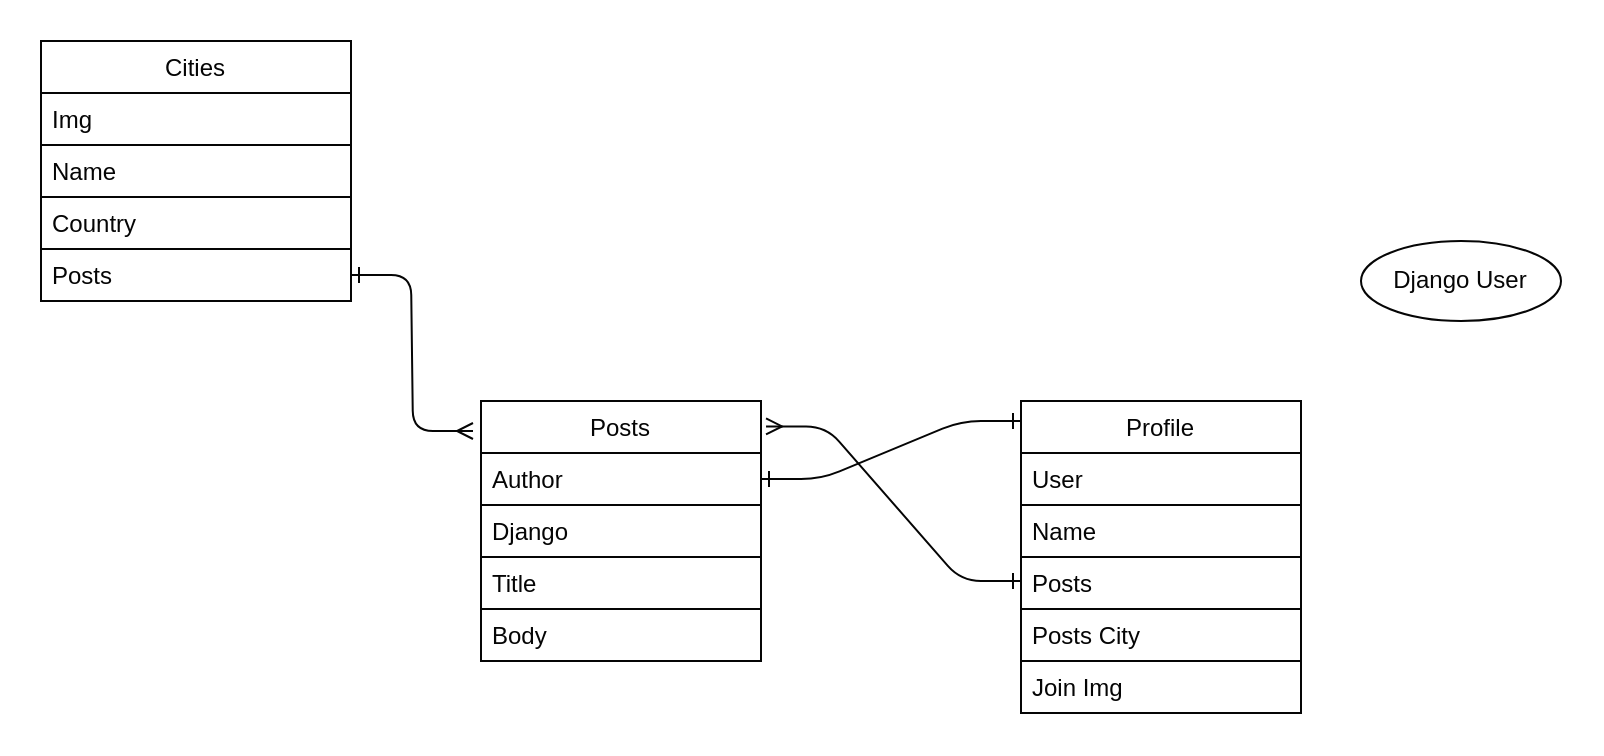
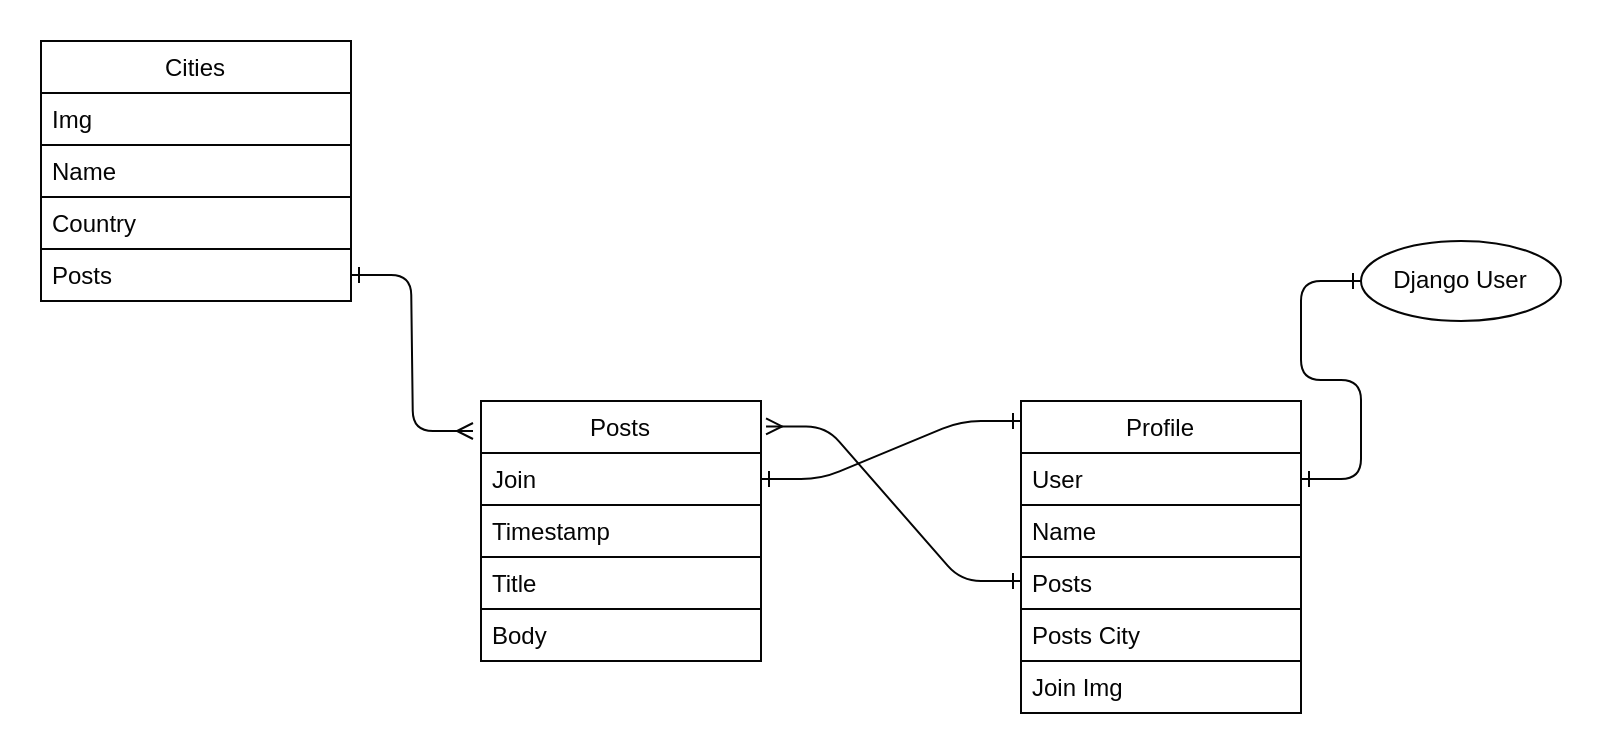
  <mxCell id="0" />
  <mxCell id="1" value="Background" parent="0" />
  <mxCell id="2" value="Content" parent="0" />
  <mxCell id="3" value="" style="edgeStyle=entityRelationEdgeStyle;fontSize=12;html=1;endArrow=ERmany;exitX=1;exitY=0.5;exitDx=0;exitDy=0;endFill=0;startArrow=ERone;startFill=0;strokeColor=#050505;fontColor=#050505;" edge="1" parent="2" source="9"><mxGeometry width="100" height="100" relative="1" as="geometry"><mxPoint x="450" y="270" as="sourcePoint" /><mxPoint x="236" y="215" as="targetPoint" /></mxGeometry></mxCell>
  <mxCell id="4" value="Django User" style="ellipse;whiteSpace=wrap;html=1;align=center;strokeColor=#050505;fontColor=#050505;fillColor=none;" vertex="1" parent="2"><mxGeometry x="680" y="120" width="100" height="40" as="geometry" /></mxCell>
  <mxCell id="5" value="Cities" style="swimlane;fontStyle=0;childLayout=stackLayout;horizontal=1;startSize=26;horizontalStack=0;resizeParent=1;resizeParentMax=0;resizeLast=0;collapsible=1;marginBottom=0;strokeColor=#050505;fontColor=#050505;fillColor=none;" vertex="1" parent="2"><mxGeometry x="20" y="20" width="155" height="130" as="geometry" /></mxCell>
  <mxCell id="6" value="Img&#10;" style="text;align=left;verticalAlign=top;spacingLeft=4;spacingRight=4;overflow=hidden;rotatable=0;points=[[0,0.5],[1,0.5]];portConstraint=eastwest;strokeColor=#050505;fontColor=#050505;" vertex="1" parent="5"><mxGeometry y="26" width="155" height="26" as="geometry" /></mxCell>
  <mxCell id="7" value="Name" style="text;align=left;verticalAlign=top;spacingLeft=4;spacingRight=4;overflow=hidden;rotatable=0;points=[[0,0.5],[1,0.5]];portConstraint=eastwest;strokeColor=#050505;fontColor=#050505;" vertex="1" parent="5"><mxGeometry y="52" width="155" height="26" as="geometry" /></mxCell>
  <mxCell id="8" value="Country" style="text;align=left;verticalAlign=top;spacingLeft=4;spacingRight=4;overflow=hidden;rotatable=0;points=[[0,0.5],[1,0.5]];portConstraint=eastwest;strokeColor=#050505;fontColor=#050505;" vertex="1" parent="5"><mxGeometry y="78" width="155" height="26" as="geometry" /></mxCell>
  <mxCell id="9" value="Posts" style="text;align=left;verticalAlign=top;spacingLeft=4;spacingRight=4;overflow=hidden;rotatable=0;points=[[0,0.5],[1,0.5]];portConstraint=eastwest;strokeColor=#050505;fontColor=#050505;" vertex="1" parent="5"><mxGeometry y="104" width="155" height="26" as="geometry" /></mxCell>
  <mxCell id="10" value="Posts" style="swimlane;fontStyle=0;childLayout=stackLayout;horizontal=1;startSize=26;horizontalStack=0;resizeParent=1;resizeParentMax=0;resizeLast=0;collapsible=1;marginBottom=0;strokeColor=#050505;fontColor=#050505;fillColor=none;" vertex="1" parent="2"><mxGeometry x="240" y="200" width="140" height="130" as="geometry" /></mxCell>
- <mxCell id="11" value="Author" style="text;align=left;verticalAlign=top;spacingLeft=4;spacingRight=4;overflow=hidden;rotatable=0;points=[[0,0.5],[1,0.5]];portConstraint=eastwest;strokeColor=#050505;fontColor=#050505;" vertex="1" parent="10"><mxGeometry y="26" width="140" height="26" as="geometry" /></mxCell>
- <mxCell id="12" value="Django" style="text;align=left;verticalAlign=top;spacingLeft=4;spacingRight=4;overflow=hidden;rotatable=0;points=[[0,0.5],[1,0.5]];portConstraint=eastwest;strokeColor=#050505;fontColor=#050505;" vertex="1" parent="10"><mxGeometry y="52" width="140" height="26" as="geometry" /></mxCell>
+ <mxCell id="11" value="Join" style="text;align=left;verticalAlign=top;spacingLeft=4;spacingRight=4;overflow=hidden;rotatable=0;points=[[0,0.5],[1,0.5]];portConstraint=eastwest;strokeColor=#050505;fontColor=#050505;" vertex="1" parent="10"><mxGeometry y="26" width="140" height="26" as="geometry" /></mxCell>
+ <mxCell id="12" value="Timestamp" style="text;align=left;verticalAlign=top;spacingLeft=4;spacingRight=4;overflow=hidden;rotatable=0;points=[[0,0.5],[1,0.5]];portConstraint=eastwest;strokeColor=#050505;fontColor=#050505;" vertex="1" parent="10"><mxGeometry y="52" width="140" height="26" as="geometry" /></mxCell>
  <mxCell id="13" value="Title" style="text;align=left;verticalAlign=top;spacingLeft=4;spacingRight=4;overflow=hidden;rotatable=0;points=[[0,0.5],[1,0.5]];portConstraint=eastwest;strokeColor=#050505;fontColor=#050505;" vertex="1" parent="10"><mxGeometry y="78" width="140" height="26" as="geometry" /></mxCell>
  <mxCell id="14" value="Body" style="text;align=left;verticalAlign=top;spacingLeft=4;spacingRight=4;overflow=hidden;rotatable=0;points=[[0,0.5],[1,0.5]];portConstraint=eastwest;strokeColor=#050505;fontColor=#050505;" vertex="1" parent="10"><mxGeometry y="104" width="140" height="26" as="geometry" /></mxCell>
+ <mxCell id="15" value="" style="edgeStyle=entityRelationEdgeStyle;fontSize=12;html=1;endArrow=ERone;startArrow=ERone;entryX=0;entryY=0.5;entryDx=0;entryDy=0;exitX=1;exitY=0.5;exitDx=0;exitDy=0;endFill=0;startFill=0;strokeColor=#050505;fontColor=#050505;" edge="1" parent="2" source="17" target="4"><mxGeometry width="100" height="100" relative="1" as="geometry"><mxPoint x="630" y="240" as="sourcePoint" /><mxPoint x="730" y="140" as="targetPoint" /></mxGeometry></mxCell>
  <mxCell id="16" value="Profile" style="swimlane;fontStyle=0;childLayout=stackLayout;horizontal=1;startSize=26;horizontalStack=0;resizeParent=1;resizeParentMax=0;resizeLast=0;collapsible=1;marginBottom=0;strokeColor=#050505;fontColor=#050505;fillColor=none;" vertex="1" parent="2"><mxGeometry x="510" y="200" width="140" height="156" as="geometry" /></mxCell>
  <mxCell id="17" value="User" style="text;align=left;verticalAlign=top;spacingLeft=4;spacingRight=4;overflow=hidden;rotatable=0;points=[[0,0.5],[1,0.5]];portConstraint=eastwest;strokeColor=#050505;fontColor=#050505;" vertex="1" parent="16"><mxGeometry y="26" width="140" height="26" as="geometry" /></mxCell>
  <mxCell id="18" value="Name" style="text;align=left;verticalAlign=top;spacingLeft=4;spacingRight=4;overflow=hidden;rotatable=0;points=[[0,0.5],[1,0.5]];portConstraint=eastwest;strokeColor=#050505;fontColor=#050505;" vertex="1" parent="16"><mxGeometry y="52" width="140" height="26" as="geometry" /></mxCell>
  <mxCell id="19" value="Posts" style="text;align=left;verticalAlign=top;spacingLeft=4;spacingRight=4;overflow=hidden;rotatable=0;points=[[0,0.5],[1,0.5]];portConstraint=eastwest;strokeColor=#050505;fontColor=#050505;" vertex="1" parent="16"><mxGeometry y="78" width="140" height="26" as="geometry" /></mxCell>
  <mxCell id="20" value="Posts City" style="text;align=left;verticalAlign=top;spacingLeft=4;spacingRight=4;overflow=hidden;rotatable=0;points=[[0,0.5],[1,0.5]];portConstraint=eastwest;strokeColor=#050505;fontColor=#050505;" vertex="1" parent="16"><mxGeometry y="104" width="140" height="26" as="geometry" /></mxCell>
  <mxCell id="21" value="Join Img" style="text;align=left;verticalAlign=top;spacingLeft=4;spacingRight=4;overflow=hidden;rotatable=0;points=[[0,0.5],[1,0.5]];portConstraint=eastwest;strokeColor=#050505;fontColor=#050505;" vertex="1" parent="16"><mxGeometry y="130" width="140" height="26" as="geometry" /></mxCell>
  <mxCell id="22" value="" style="edgeStyle=entityRelationEdgeStyle;fontSize=12;html=1;endArrow=ERone;startArrow=ERone;exitX=1;exitY=0.5;exitDx=0;exitDy=0;endFill=0;startFill=0;strokeColor=#050505;fontColor=#050505;" edge="1" parent="2" source="11"><mxGeometry width="100" height="100" relative="1" as="geometry"><mxPoint x="410" y="310" as="sourcePoint" /><mxPoint x="510" y="210" as="targetPoint" /></mxGeometry></mxCell>
  <mxCell id="23" value="" style="edgeStyle=entityRelationEdgeStyle;fontSize=12;html=1;endArrow=ERone;endFill=0;startArrow=ERmany;startFill=0;exitX=1.018;exitY=0.098;exitDx=0;exitDy=0;exitPerimeter=0;strokeColor=#050505;fontColor=#050505;" edge="1" parent="2" source="10"><mxGeometry width="100" height="100" relative="1" as="geometry"><mxPoint x="390" y="210" as="sourcePoint" /><mxPoint x="510" y="290" as="targetPoint" /></mxGeometry></mxCell>
